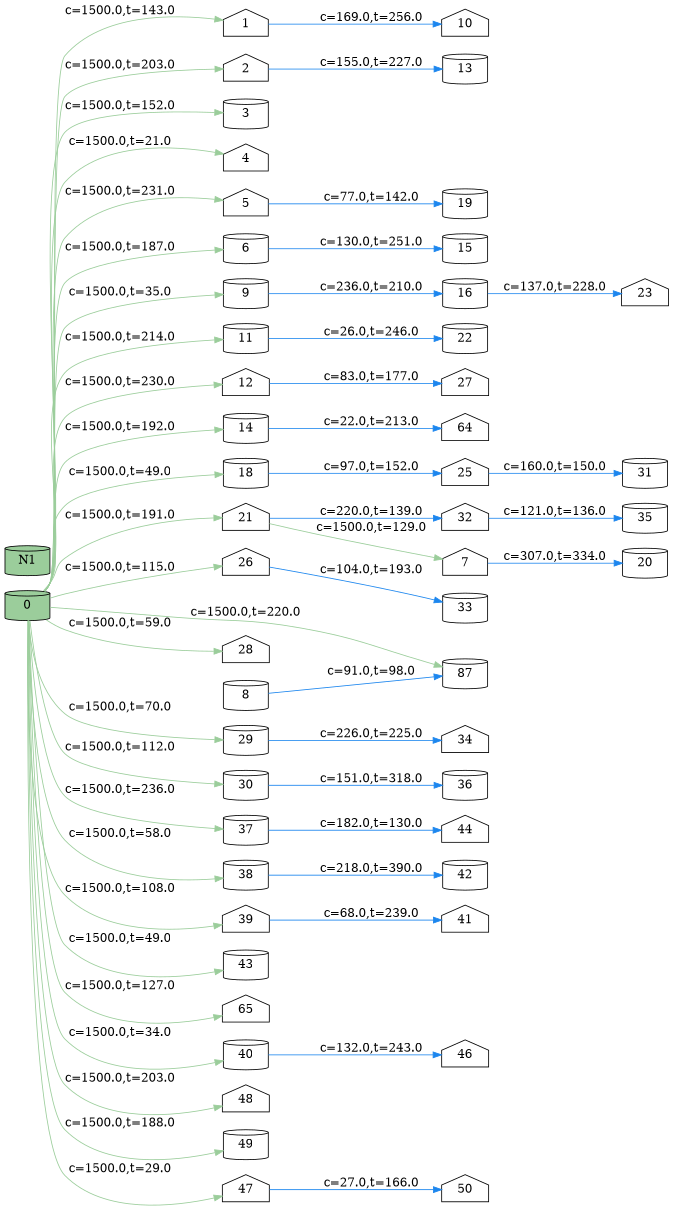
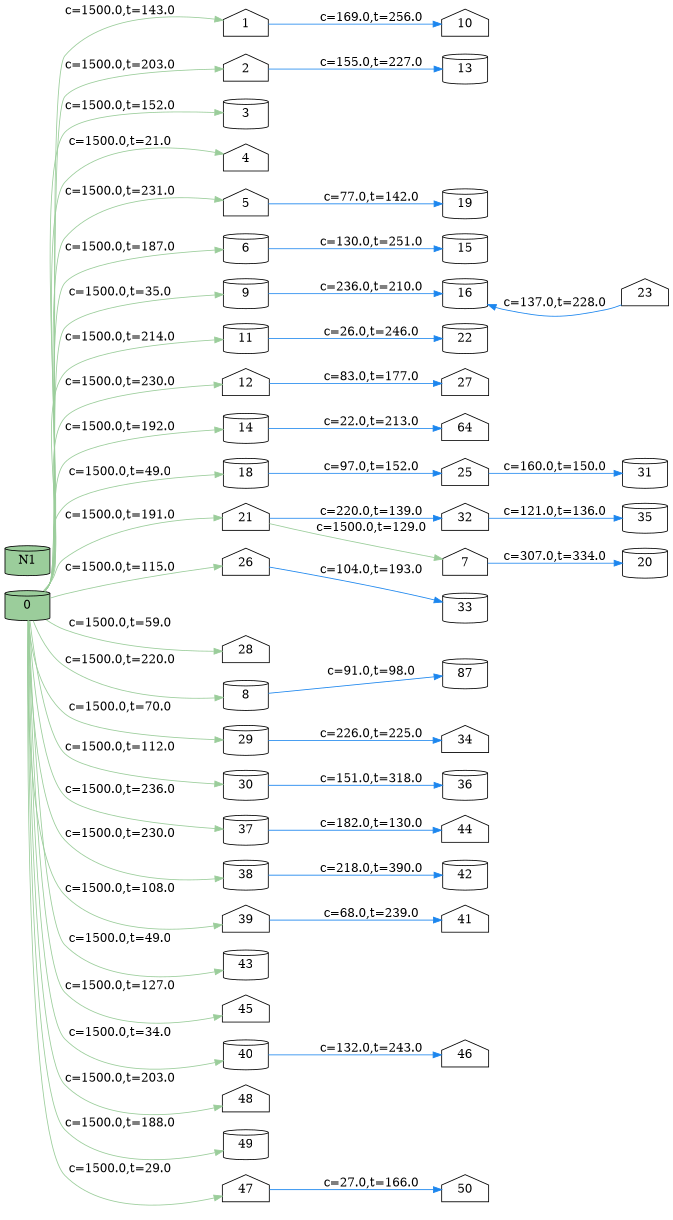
  digraph {
    rankdir=LR
    node [color=black fillcolor=darkseagreen3 shape=cylinder]
    edge [color=darkseagreen3 style=solid]
    0 [style=filled]
    1 [shape=house]
    2 [shape=house]
    3
    4 [shape=house]
    5 [shape=house]
    6
    8
    9
    11
    12 [shape=house]
    14
    18
    21 [shape=house]
    26 [shape=house]
    28 [shape=house]
    29
    30
    37
    38
    39 [shape=house]
    40
    43
-   45 [shape=house label=65]
+   45 [shape=house]
    47 [shape=house]
    48 [shape=house]
    49
    10 [shape=house]
    13
    19
    15
    7 [shape=house]
    20
    n34 [label=87]
    16
    22
    27 [shape=house]
    n38 [label=64 shape=house]
    25 [shape=house]
    32 [shape=house]
    33
    34 [shape=house]
    36
    44 [shape=house]
    42
    41 [shape=house]
    46 [shape=house]
    50 [shape=house]
    N1 [style=filled]
    23 [shape=house]
    31
    35
    0 -> 1 [label="c=1500.0,t=143.0"]
    0 -> 2 [label="c=1500.0,t=203.0"]
    0 -> 3 [label="c=1500.0,t=152.0"]
    0 -> 4 [label="c=1500.0,t=21.0"]
    0 -> 5 [label="c=1500.0,t=231.0"]
    0 -> 6 [label="c=1500.0,t=187.0"]
-   0 -> n34 [label="c=1500.0,t=220.0"]
+   0 -> 8 [label="c=1500.0,t=220.0"]
    0 -> 9 [label="c=1500.0,t=35.0"]
    0 -> 11 [label="c=1500.0,t=214.0"]
    0 -> 12 [label="c=1500.0,t=230.0"]
    0 -> 14 [label="c=1500.0,t=192.0"]
    0 -> 18 [label="c=1500.0,t=49.0"]
    0 -> 21 [label="c=1500.0,t=191.0"]
    0 -> 26 [label="c=1500.0,t=115.0"]
    0 -> 28 [label="c=1500.0,t=59.0"]
    0 -> 29 [label="c=1500.0,t=70.0"]
    0 -> 30 [label="c=1500.0,t=112.0"]
    0 -> 37 [label="c=1500.0,t=236.0"]
-   0 -> 38 [label="c=1500.0,t=58.0"]
+   0 -> 38 [label="c=1500.0,t=230.0"]
    0 -> 39 [label="c=1500.0,t=108.0"]
    0 -> 40 [label="c=1500.0,t=34.0"]
    0 -> 43 [label="c=1500.0,t=49.0"]
    0 -> 45 [label="c=1500.0,t=127.0"]
    0 -> 47 [label="c=1500.0,t=29.0"]
    0 -> 48 [label="c=1500.0,t=203.0"]
    0 -> 49 [label="c=1500.0,t=188.0"]
    1 -> 10 [color=dodgerblue2 label="c=169.0,t=256.0"]
    2 -> 13 [color=dodgerblue2 label="c=155.0,t=227.0"]
    5 -> 19 [color=dodgerblue2 label="c=77.0,t=142.0"]
    6 -> 15 [color=dodgerblue2 label="c=130.0,t=251.0"]
    8 -> n34 [color=dodgerblue2 label="c=91.0,t=98.0"]
    9 -> 16 [color=dodgerblue2 label="c=236.0,t=210.0"]
    11 -> 22 [color=dodgerblue2 label="c=26.0,t=246.0"]
    12 -> 27 [color=dodgerblue2 label="c=83.0,t=177.0"]
    14 -> n38 [color=dodgerblue2 label="c=22.0,t=213.0"]
    18 -> 25 [color=dodgerblue2 label="c=97.0,t=152.0"]
    21 -> 7 [label="c=1500.0,t=129.0"]
    21 -> 32 [color=dodgerblue2 label="c=220.0,t=139.0"]
    26 -> 33 [color=dodgerblue2 label="c=104.0,t=193.0"]
    29 -> 34 [color=dodgerblue2 label="c=226.0,t=225.0"]
    30 -> 36 [color=dodgerblue2 label="c=151.0,t=318.0"]
    37 -> 44 [color=dodgerblue2 label="c=182.0,t=130.0"]
    38 -> 42 [color=dodgerblue2 label="c=218.0,t=390.0"]
    39 -> 41 [color=dodgerblue2 label="c=68.0,t=239.0"]
    40 -> 46 [color=dodgerblue2 label="c=132.0,t=243.0"]
    47 -> 50 [color=dodgerblue2 label="c=27.0,t=166.0"]
    7 -> 20 [color=dodgerblue2 label="c=307.0,t=334.0"]
-   16 -> 23 [color=dodgerblue2 label="c=137.0,t=228.0"]
+   23 -> 16 [color=dodgerblue2 label="c=137.0,t=228.0"]
    25 -> 31 [color=dodgerblue2 label="c=160.0,t=150.0"]
    32 -> 35 [color=dodgerblue2 label="c=121.0,t=136.0"]
  }
